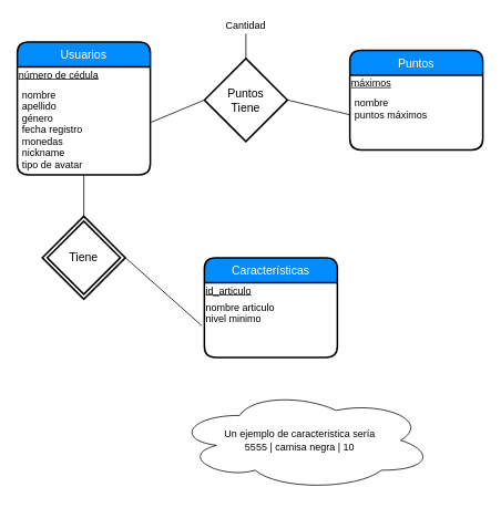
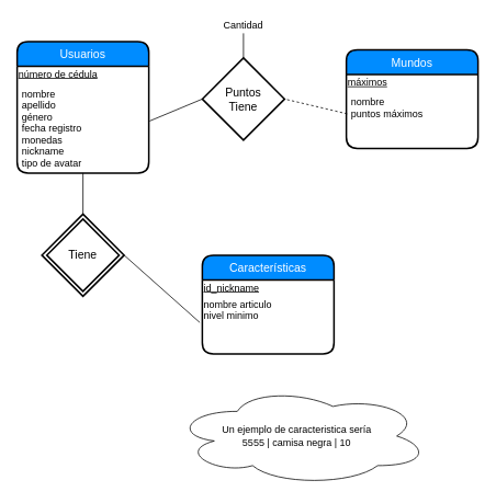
  <mxCell id="0" />
  <mxCell id="1" parent="0" />
  <mxCell id="2" value="&lt;div&gt;Puntos&lt;/div&gt;&lt;div&gt;Tiene&lt;br&gt;&lt;/div&gt;" style="shape=rhombus;strokeWidth=2;fontSize=17;perimeter=rhombusPerimeter;whiteSpace=wrap;html=1;align=center;fontSize=14;" vertex="1" parent="1"><mxGeometry x="245" y="70" width="100" height="100" as="geometry" /></mxCell>
  <mxCell id="3" value="" style="endArrow=none;html=1;entryX=1.006;entryY=0.425;entryDx=0;entryDy=0;entryPerimeter=0;exitX=0;exitY=0.5;exitDx=0;exitDy=0;" edge="1" parent="1" source="2" target="14"><mxGeometry width="50" height="50" relative="1" as="geometry"><mxPoint x="-40" y="280" as="sourcePoint" /><mxPoint x="10" y="230" as="targetPoint" /></mxGeometry></mxCell>
- <mxCell id="4" value="" style="endArrow=none;html=1;entryX=1;entryY=0.5;entryDx=0;entryDy=0;exitX=0.006;exitY=0.4;exitDx=0;exitDy=0;exitPerimeter=0;" edge="1" parent="1" source="20" target="2"><mxGeometry width="50" height="50" relative="1" as="geometry"><mxPoint x="418.08" y="124.02" as="sourcePoint" /><mxPoint x="10" y="230" as="targetPoint" /></mxGeometry></mxCell>
+ <mxCell id="4" value="" style="endArrow=none;html=1;entryX=1;entryY=0.5;entryDx=0;entryDy=0;exitX=0.006;exitY=0.4;exitDx=0;exitDy=0;exitPerimeter=0;dashed=1;" edge="1" parent="1" source="20" target="2"><mxGeometry width="50" height="50" relative="1" as="geometry"><mxPoint x="418.08" y="124.02" as="sourcePoint" /><mxPoint x="10" y="230" as="targetPoint" /></mxGeometry></mxCell>
  <mxCell id="5" value="" style="endArrow=none;html=1;entryX=0.5;entryY=0;entryDx=0;entryDy=0;" edge="1" parent="1" target="2"><mxGeometry width="50" height="50" relative="1" as="geometry"><mxPoint x="295" y="40" as="sourcePoint" /><mxPoint x="60" y="220" as="targetPoint" /></mxGeometry></mxCell>
  <mxCell id="6" value="Cantidad" style="text;html=1;strokeColor=none;fillColor=none;align=center;verticalAlign=middle;whiteSpace=wrap;rounded=0;" vertex="1" parent="1"><mxGeometry x="275" y="20" width="40" height="20" as="geometry" /></mxCell>
  <mxCell id="7" value="Características" style="swimlane;childLayout=stackLayout;horizontal=1;startSize=30;horizontalStack=0;fillColor=#008cff;fontColor=#FFFFFF;rounded=1;fontSize=14;fontStyle=0;strokeWidth=2;resizeParent=0;resizeLast=1;shadow=0;dashed=0;align=center;" vertex="1" parent="1"><mxGeometry x="245" y="310" width="160" height="120" as="geometry" /></mxCell>
- <mxCell id="8" value="&lt;div&gt;id_articulo&lt;/div&gt;" style="text;html=1;strokeColor=none;fillColor=none;align=left;verticalAlign=middle;whiteSpace=wrap;rounded=0;fontStyle=4" vertex="1" parent="7"><mxGeometry y="30" width="160" height="20" as="geometry" /></mxCell>
+ <mxCell id="8" value="&lt;div&gt;id_nickname&lt;/div&gt;" style="text;html=1;strokeColor=none;fillColor=none;align=left;verticalAlign=middle;whiteSpace=wrap;rounded=0;fontStyle=4" vertex="1" parent="7"><mxGeometry y="30" width="160" height="20" as="geometry" /></mxCell>
  <mxCell id="9" value="&lt;div&gt;nombre articulo&lt;/div&gt;&lt;div&gt;nivel minimo&lt;br&gt;&lt;/div&gt;" style="text;html=1;resizable=0;points=[];autosize=1;align=left;verticalAlign=top;spacingTop=-4;" vertex="1" parent="7"><mxGeometry y="50" width="160" height="70" as="geometry" /></mxCell>
  <mxCell id="10" value="" style="endArrow=none;html=1;entryX=-0.019;entryY=0.456;entryDx=0;entryDy=0;entryPerimeter=0;exitX=1;exitY=0.5;exitDx=0;exitDy=0;" edge="1" parent="1" target="9"><mxGeometry width="50" height="50" relative="1" as="geometry"><mxPoint x="150" y="310" as="sourcePoint" /><mxPoint x="60" y="450" as="targetPoint" /></mxGeometry></mxCell>
  <mxCell id="11" value="" style="endArrow=none;html=1;entryX=0.5;entryY=0;entryDx=0;entryDy=0;exitX=0.5;exitY=1;exitDx=0;exitDy=0;" edge="1" parent="1" source="14"><mxGeometry width="50" height="50" relative="1" as="geometry"><mxPoint x="10" y="500" as="sourcePoint" /><mxPoint x="100" y="260" as="targetPoint" /></mxGeometry></mxCell>
  <mxCell id="12" value="Usuarios" style="swimlane;childLayout=stackLayout;horizontal=1;startSize=30;horizontalStack=0;fillColor=#008cff;fontColor=#FFFFFF;rounded=1;fontSize=14;fontStyle=0;strokeWidth=2;resizeParent=0;resizeLast=1;shadow=0;dashed=0;align=center;" vertex="1" parent="1"><mxGeometry x="20" y="50" width="160" height="160" as="geometry" /></mxCell>
  <mxCell id="13" value="&lt;u&gt;número de cédula&lt;/u&gt;" style="text;html=1;strokeColor=none;fillColor=none;align=left;verticalAlign=middle;whiteSpace=wrap;rounded=0;" vertex="1" parent="12"><mxGeometry y="30" width="160" height="20" as="geometry" /></mxCell>
  <mxCell id="14" value="nombre&#10;apellido&#10;género&#10;fecha registro&#10;monedas&#10;nickname&#10;tipo de avatar&#10;" style="align=left;strokeColor=none;fillColor=none;spacingLeft=4;fontSize=12;verticalAlign=top;resizable=0;rotatable=0;part=1;fontStyle=0" vertex="1" parent="12"><mxGeometry y="50" width="160" height="110" as="geometry" /></mxCell>
  <mxCell id="15" value="Tiene" style="shape=rhombus;double=1;strokeWidth=2;fontSize=17;perimeter=rhombusPerimeter;whiteSpace=wrap;html=1;align=center;fontSize=14;" vertex="1" parent="1"><mxGeometry x="50" y="260" width="100" height="100" as="geometry" /></mxCell>
  <mxCell id="16" value="" style="ellipse;shape=cloud;whiteSpace=wrap;html=1;" vertex="1" parent="1"><mxGeometry x="210" y="470" width="310" height="120" as="geometry" /></mxCell>
  <mxCell id="17" value="&lt;div&gt;Un ejemplo de caracteristica sería&lt;/div&gt;&lt;div&gt;5555 | camisa negra | 10&lt;/div&gt;" style="text;html=1;strokeColor=none;fillColor=none;align=center;verticalAlign=middle;whiteSpace=wrap;rounded=0;" vertex="1" parent="1"><mxGeometry x="240" y="520" width="240" height="20" as="geometry" /></mxCell>
- <mxCell id="18" value="Puntos" style="swimlane;childLayout=stackLayout;horizontal=1;startSize=30;horizontalStack=0;fillColor=#008cff;fontColor=#FFFFFF;rounded=1;fontSize=14;fontStyle=0;strokeWidth=2;resizeParent=0;resizeLast=1;shadow=0;dashed=0;align=center;" vertex="1" parent="1"><mxGeometry x="420" y="60" width="160" height="120" as="geometry" /></mxCell>
+ <mxCell id="18" value="Mundos" style="swimlane;childLayout=stackLayout;horizontal=1;startSize=30;horizontalStack=0;fillColor=#008cff;fontColor=#FFFFFF;rounded=1;fontSize=14;fontStyle=0;strokeWidth=2;resizeParent=0;resizeLast=1;shadow=0;dashed=0;align=center;" vertex="1" parent="1"><mxGeometry x="420" y="60" width="160" height="120" as="geometry" /></mxCell>
  <mxCell id="19" value="&lt;div align=&quot;left&quot;&gt;máximos&lt;/div&gt;" style="text;html=1;strokeColor=none;fillColor=none;align=left;verticalAlign=middle;whiteSpace=wrap;rounded=0;fontStyle=4" vertex="1" parent="18"><mxGeometry y="30" width="160" height="20" as="geometry" /></mxCell>
  <mxCell id="20" value="nombre&#10;puntos máximos&#10;" style="align=left;strokeColor=none;fillColor=none;spacingLeft=4;fontSize=12;verticalAlign=top;resizable=0;rotatable=0;part=1;" vertex="1" parent="18"><mxGeometry y="50" width="160" height="70" as="geometry" /></mxCell>
